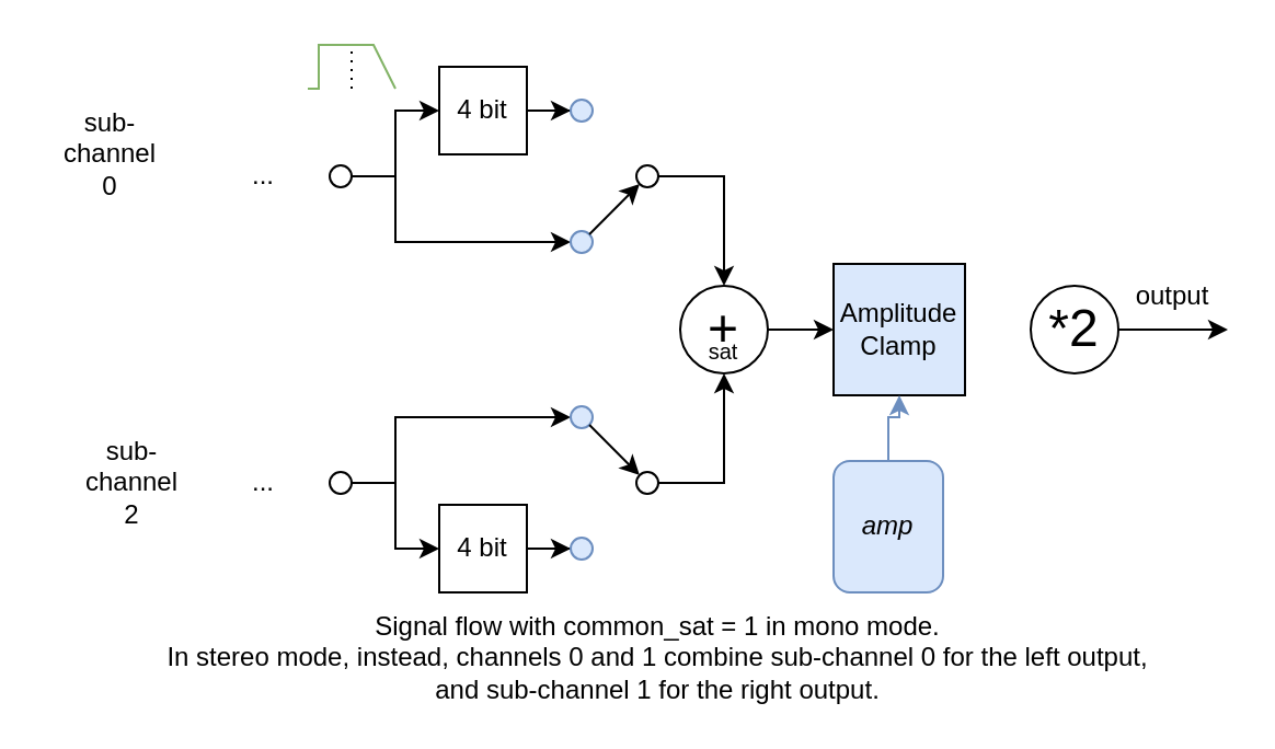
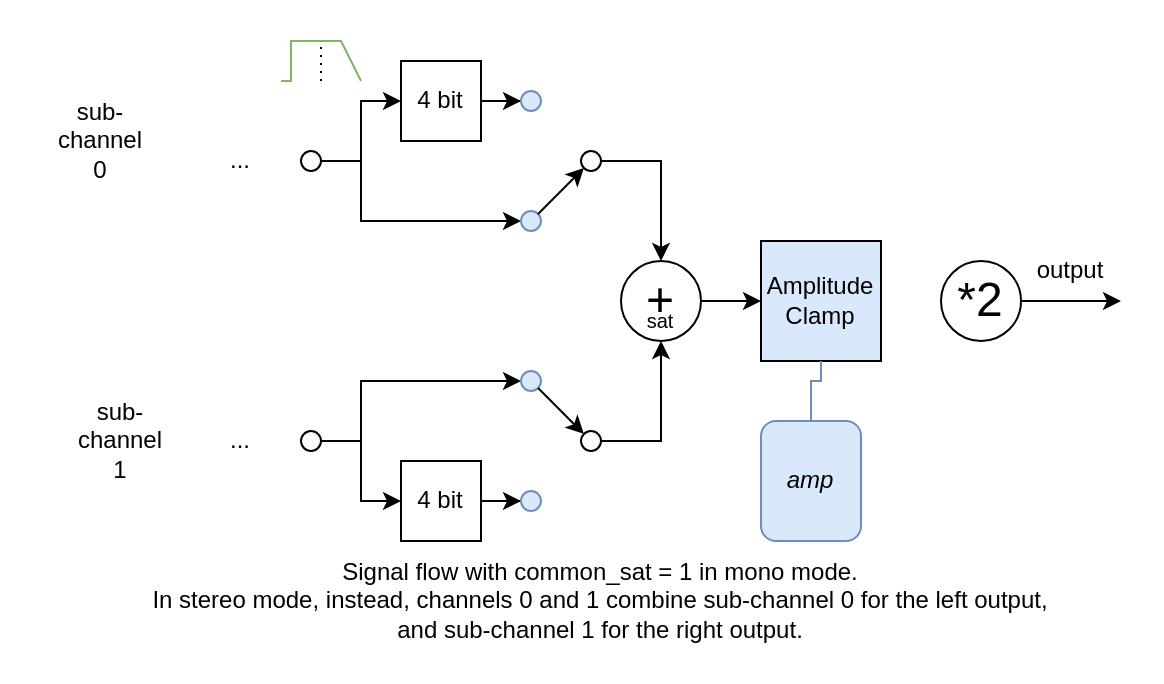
  <mxCell id="0" />
  <mxCell id="1" parent="0" />
  <mxCell id="2" style="edgeStyle=orthogonalEdgeStyle;rounded=0;orthogonalLoop=1;jettySize=auto;html=1;entryX=0;entryY=0.5;entryDx=0;entryDy=0;" edge="1" parent="1" source="4" target="9"><mxGeometry relative="1" as="geometry" /></mxCell>
  <mxCell id="3" style="edgeStyle=orthogonalEdgeStyle;rounded=0;orthogonalLoop=1;jettySize=auto;html=1;entryX=0;entryY=0.5;entryDx=0;entryDy=0;" edge="1" parent="1" source="4" target="10"><mxGeometry relative="1" as="geometry"><Array as="points"><mxPoint x="180" y="80" /><mxPoint x="180" y="110" /></Array></mxGeometry></mxCell>
  <mxCell id="4" value="" style="ellipse;whiteSpace=wrap;html=1;aspect=fixed;" vertex="1" parent="1"><mxGeometry x="150" y="75" width="10" height="10" as="geometry" /></mxCell>
  <mxCell id="5" style="edgeStyle=orthogonalEdgeStyle;rounded=0;orthogonalLoop=1;jettySize=auto;html=1;entryX=0;entryY=0.5;entryDx=0;entryDy=0;" edge="1" parent="1" source="7" target="16"><mxGeometry relative="1" as="geometry" /></mxCell>
  <mxCell id="6" style="edgeStyle=orthogonalEdgeStyle;rounded=0;orthogonalLoop=1;jettySize=auto;html=1;entryX=0;entryY=0.5;entryDx=0;entryDy=0;" edge="1" parent="1" source="7" target="18"><mxGeometry relative="1" as="geometry"><Array as="points"><mxPoint x="180" y="220" /><mxPoint x="180" y="190" /></Array></mxGeometry></mxCell>
  <mxCell id="7" value="" style="ellipse;whiteSpace=wrap;html=1;aspect=fixed;" vertex="1" parent="1"><mxGeometry x="150" y="215" width="10" height="10" as="geometry" /></mxCell>
  <mxCell id="8" style="edgeStyle=orthogonalEdgeStyle;rounded=0;orthogonalLoop=1;jettySize=auto;html=1;entryX=0;entryY=0.5;entryDx=0;entryDy=0;" edge="1" parent="1" source="9" target="11"><mxGeometry relative="1" as="geometry" /></mxCell>
  <mxCell id="9" value="4 bit" style="rounded=0;whiteSpace=wrap;html=1;" vertex="1" parent="1"><mxGeometry x="200" y="30" width="40" height="40" as="geometry" /></mxCell>
  <mxCell id="10" value="" style="ellipse;whiteSpace=wrap;html=1;aspect=fixed;fillColor=#dae8fc;strokeColor=#6c8ebf;" vertex="1" parent="1"><mxGeometry x="260" y="105" width="10" height="10" as="geometry" /></mxCell>
  <mxCell id="11" value="" style="ellipse;whiteSpace=wrap;html=1;aspect=fixed;fillColor=#dae8fc;strokeColor=#6c8ebf;" vertex="1" parent="1"><mxGeometry x="260" y="45" width="10" height="10" as="geometry" /></mxCell>
  <mxCell id="12" style="edgeStyle=orthogonalEdgeStyle;rounded=0;orthogonalLoop=1;jettySize=auto;html=1;entryX=0.5;entryY=0;entryDx=0;entryDy=0;" edge="1" parent="1" source="13" target="26"><mxGeometry relative="1" as="geometry" /></mxCell>
  <mxCell id="13" value="" style="ellipse;whiteSpace=wrap;html=1;aspect=fixed;" vertex="1" parent="1"><mxGeometry x="290" y="75" width="10" height="10" as="geometry" /></mxCell>
  <mxCell id="14" value="" style="endArrow=classic;html=1;rounded=0;exitX=1;exitY=0;exitDx=0;exitDy=0;entryX=0;entryY=1;entryDx=0;entryDy=0;" edge="1" parent="1" source="10" target="13"><mxGeometry width="50" height="50" relative="1" as="geometry"><mxPoint x="275" y="100" as="sourcePoint" /><mxPoint x="325" y="50" as="targetPoint" /></mxGeometry></mxCell>
  <mxCell id="15" style="edgeStyle=orthogonalEdgeStyle;rounded=0;orthogonalLoop=1;jettySize=auto;html=1;entryX=0;entryY=0.5;entryDx=0;entryDy=0;" edge="1" parent="1" source="16" target="17"><mxGeometry relative="1" as="geometry" /></mxCell>
  <mxCell id="16" value="4 bit" style="rounded=0;whiteSpace=wrap;html=1;" vertex="1" parent="1"><mxGeometry x="200" y="230" width="40" height="40" as="geometry" /></mxCell>
  <mxCell id="17" value="" style="ellipse;whiteSpace=wrap;html=1;aspect=fixed;fillColor=#dae8fc;strokeColor=#6c8ebf;" vertex="1" parent="1"><mxGeometry x="260" y="245" width="10" height="10" as="geometry" /></mxCell>
  <mxCell id="18" value="" style="ellipse;whiteSpace=wrap;html=1;aspect=fixed;fillColor=#dae8fc;strokeColor=#6c8ebf;" vertex="1" parent="1"><mxGeometry x="260" y="185" width="10" height="10" as="geometry" /></mxCell>
  <mxCell id="19" style="edgeStyle=orthogonalEdgeStyle;rounded=0;orthogonalLoop=1;jettySize=auto;html=1;entryX=0.5;entryY=1;entryDx=0;entryDy=0;" edge="1" parent="1" source="20" target="26"><mxGeometry relative="1" as="geometry" /></mxCell>
  <mxCell id="20" value="" style="ellipse;whiteSpace=wrap;html=1;aspect=fixed;" vertex="1" parent="1"><mxGeometry x="290" y="215" width="10" height="10" as="geometry" /></mxCell>
  <mxCell id="21" value="" style="endArrow=classic;html=1;rounded=0;exitX=1;exitY=1;exitDx=0;exitDy=0;entryX=0;entryY=0;entryDx=0;entryDy=0;" edge="1" parent="1" source="18" target="20"><mxGeometry width="50" height="50" relative="1" as="geometry"><mxPoint x="275" y="240" as="sourcePoint" /><mxPoint x="310" y="190" as="targetPoint" /></mxGeometry></mxCell>
  <mxCell id="22" value="&lt;div&gt;Amplitude&lt;/div&gt;Clamp&lt;div&gt;&lt;/div&gt;" style="rounded=0;whiteSpace=wrap;html=1;fillColor=#dae8fc;" vertex="1" parent="1"><mxGeometry x="380" y="120" width="60" height="60" as="geometry" /></mxCell>
- <mxCell id="23" style="edgeStyle=orthogonalEdgeStyle;rounded=0;orthogonalLoop=1;jettySize=auto;html=1;entryX=0.5;entryY=1;entryDx=0;entryDy=0;fillColor=#dae8fc;strokeColor=#6c8ebf;" edge="1" parent="1" source="24" target="22"><mxGeometry relative="1" as="geometry" /></mxCell>
+ <mxCell id="23" style="edgeStyle=orthogonalEdgeStyle;rounded=0;orthogonalLoop=1;jettySize=auto;html=1;entryX=0.5;entryY=1;entryDx=0;entryDy=0;fillColor=#dae8fc;strokeColor=#6c8ebf;endArrow=none;" edge="1" parent="1" source="24" target="22"><mxGeometry relative="1" as="geometry" /></mxCell>
  <mxCell id="24" value="&lt;i&gt;amp&lt;/i&gt;" style="rounded=1;whiteSpace=wrap;html=1;fillColor=#dae8fc;strokeColor=#6c8ebf;" vertex="1" parent="1"><mxGeometry x="380" y="210" width="50" height="60" as="geometry" /></mxCell>
  <mxCell id="25" style="edgeStyle=orthogonalEdgeStyle;rounded=0;orthogonalLoop=1;jettySize=auto;html=1;entryX=0;entryY=0.5;entryDx=0;entryDy=0;" edge="1" parent="1" source="26" target="22"><mxGeometry relative="1" as="geometry" /></mxCell>
  <mxCell id="26" value="&lt;font style=&quot;font-size: 24px;&quot;&gt;+&lt;/font&gt;" style="ellipse;whiteSpace=wrap;html=1;aspect=fixed;" vertex="1" parent="1"><mxGeometry x="310" y="130" width="40" height="40" as="geometry" /></mxCell>
  <mxCell id="27" value="output" style="text;html=1;align=center;verticalAlign=middle;whiteSpace=wrap;rounded=0;" vertex="1" parent="1"><mxGeometry x="510" y="120" width="50" height="30" as="geometry" /></mxCell>
  <mxCell id="28" value="" style="group" vertex="1" connectable="0" parent="1"><mxGeometry x="140" y="20" width="40" height="20" as="geometry" /></mxCell>
  <mxCell id="29" value="" style="rounded=0;whiteSpace=wrap;html=1;strokeColor=none;" vertex="1" parent="28"><mxGeometry width="40" height="20" as="geometry" /></mxCell>
  <mxCell id="30" value="" style="endArrow=none;html=1;rounded=0;fillColor=#d5e8d4;strokeColor=#82b366;exitX=0;exitY=1;exitDx=0;exitDy=0;" edge="1" parent="28" source="29"><mxGeometry width="50" height="50" relative="1" as="geometry"><mxPoint x="5" y="20" as="sourcePoint" /><mxPoint x="20" as="targetPoint" /><Array as="points"><mxPoint x="5" y="20" /><mxPoint x="5" /></Array></mxGeometry></mxCell>
  <mxCell id="31" value="" style="endArrow=none;html=1;rounded=0;fillColor=#d5e8d4;strokeColor=#82b366;exitX=1;exitY=1;exitDx=0;exitDy=0;" edge="1" parent="28" source="29"><mxGeometry width="50" height="50" relative="1" as="geometry"><mxPoint x="40" y="15" as="sourcePoint" /><mxPoint x="20" as="targetPoint" /><Array as="points"><mxPoint x="30" /></Array></mxGeometry></mxCell>
  <mxCell id="32" value="" style="endArrow=none;dashed=1;html=1;dashPattern=1 3;strokeWidth=1;rounded=0;exitX=0.5;exitY=1;exitDx=0;exitDy=0;" edge="1" parent="1" source="29"><mxGeometry width="50" height="50" relative="1" as="geometry"><mxPoint x="100" y="70" as="sourcePoint" /><mxPoint x="160" y="20" as="targetPoint" /></mxGeometry></mxCell>
  <mxCell id="33" value="sub-&lt;div&gt;channel&lt;/div&gt;&lt;div&gt;0&lt;/div&gt;" style="text;html=1;align=center;verticalAlign=middle;whiteSpace=wrap;rounded=0;" vertex="1" parent="1"><mxGeometry x="20" y="40" width="60" height="60" as="geometry" /></mxCell>
- <mxCell id="34" value="sub-&lt;div&gt;channel&lt;/div&gt;&lt;div&gt;2&lt;/div&gt;" style="text;html=1;align=center;verticalAlign=middle;whiteSpace=wrap;rounded=0;" vertex="1" parent="1"><mxGeometry x="30" y="190" width="60" height="60" as="geometry" /></mxCell>
+ <mxCell id="34" value="sub-&lt;div&gt;channel&lt;/div&gt;&lt;div&gt;1&lt;/div&gt;" style="text;html=1;align=center;verticalAlign=middle;whiteSpace=wrap;rounded=0;" vertex="1" parent="1"><mxGeometry x="30" y="190" width="60" height="60" as="geometry" /></mxCell>
  <mxCell id="35" value="..." style="text;html=1;align=center;verticalAlign=middle;whiteSpace=wrap;rounded=0;" vertex="1" parent="1"><mxGeometry x="90" y="70" width="60" height="20" as="geometry" /></mxCell>
  <mxCell id="36" value="..." style="text;html=1;align=center;verticalAlign=middle;whiteSpace=wrap;rounded=0;" vertex="1" parent="1"><mxGeometry x="90" y="210" width="60" height="20" as="geometry" /></mxCell>
  <mxCell id="37" value="&lt;font style=&quot;font-size: 10px;&quot;&gt;sat&lt;/font&gt;" style="text;html=1;align=center;verticalAlign=middle;whiteSpace=wrap;rounded=0;" vertex="1" parent="1"><mxGeometry x="310" y="150" width="40" height="20" as="geometry" /></mxCell>
  <mxCell id="38" style="edgeStyle=orthogonalEdgeStyle;rounded=0;orthogonalLoop=1;jettySize=auto;html=1;" edge="1" parent="1" source="39"><mxGeometry relative="1" as="geometry"><mxPoint x="560" y="150" as="targetPoint" /></mxGeometry></mxCell>
  <mxCell id="39" value="&lt;font style=&quot;font-size: 24px;&quot;&gt;*2&lt;/font&gt;" style="ellipse;whiteSpace=wrap;html=1;aspect=fixed;" vertex="1" parent="1"><mxGeometry x="470" y="130" width="40" height="40" as="geometry" /></mxCell>
  <mxCell id="40" value="Signal flow with common_sat = 1 in mono mode.&lt;div&gt;In stereo mode, instead, channels 0 and 1 combine sub-channel 0 for the left output,&lt;/div&gt;&lt;div&gt;and sub-channel 1 for the right output.&lt;/div&gt;" style="text;html=1;align=center;verticalAlign=middle;whiteSpace=wrap;rounded=0;" vertex="1" parent="1"><mxGeometry x="40" y="280" width="520" height="40" as="geometry" /></mxCell>
